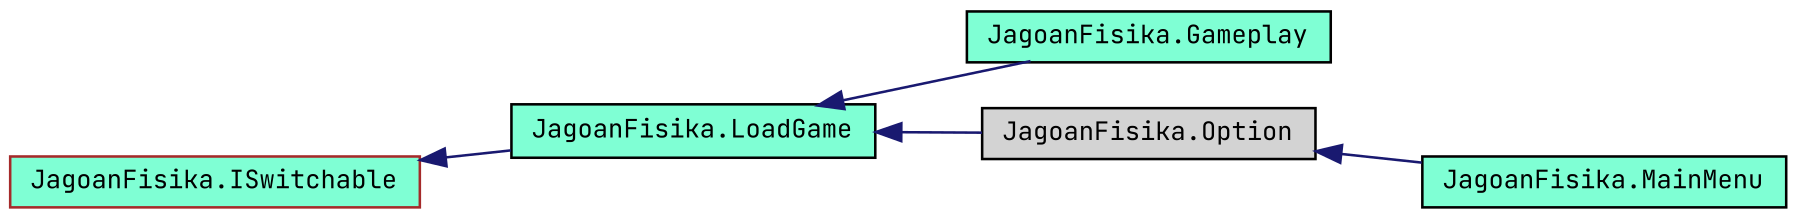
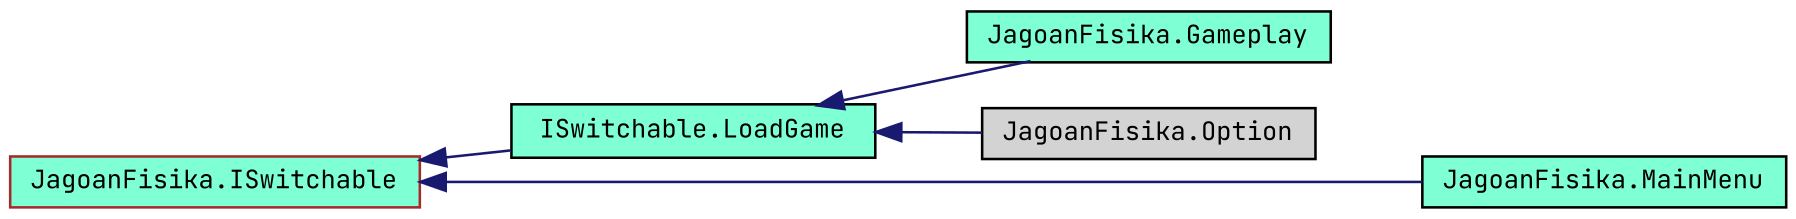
  digraph {
    fontname="JetBrains Mono"
    rankdir=LR
    node [color=black fillcolor=aquamarine fontname="JetBrains Mono" fontsize=10 shape=record style=filled]
    edge [color=midnightblue dir=back fontname="JetBrains Mono" fontsize=10 labelfontname=Helvetica labelfontsize=10 style=solid]
    n1 [color=brown fontcolor=black height=0.2 label="JagoanFisika.ISwitchable" width=0.4]
-   n2 [height=0.2 label="JagoanFisika.LoadGame" width=0.4]
+   n2 [height=0.2 label="ISwitchable.LoadGame" width=0.4]
    n3 [height=0.2 label="JagoanFisika.MainMenu" width=0.4]
    n4 [height=0.2 label="JagoanFisika.Gameplay" width=0.4]
    n5 [fillcolor=lightgrey height=0.2 label="JagoanFisika.Option" width=0.4]
    n1 -> n2
-   n5 -> n3
+   n1 -> n3
    n2 -> n4
    n2 -> n5
  }
